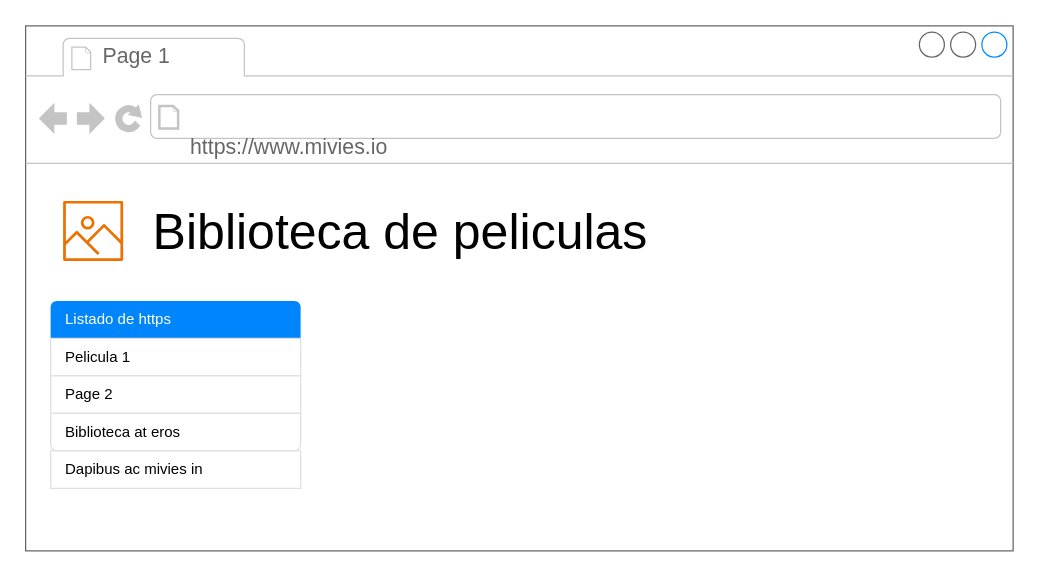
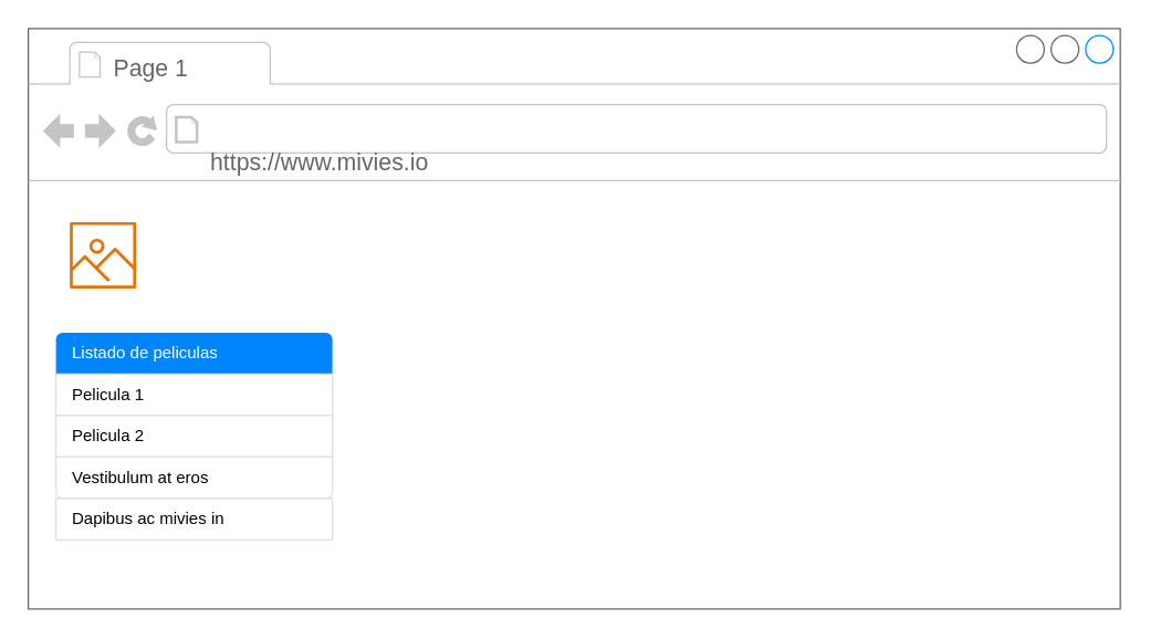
  <mxCell id="0" />
  <mxCell id="1" parent="0" />
  <mxCell id="2" value="" style="strokeWidth=1;shadow=0;dashed=0;align=center;html=1;shape=mxgraph.mockup.containers.browserWindow;rSize=0;strokeColor=#666666;strokeColor2=#008cff;strokeColor3=#c4c4c4;mainText=,;recursiveResize=0;" vertex="1" parent="1"><mxGeometry x="20" y="20" width="790" height="420" as="geometry" /></mxCell>
- <mxCell id="3" value="Page 1" style="strokeWidth=1;shadow=0;dashed=0;align=center;html=1;shape=mxgraph.mockup.containers.anchor;fontSize=17;fontColor=#666666;align=left;whiteSpace=wrap;" vertex="1" parent="2"><mxGeometry x="60" y="12" width="110" height="26" as="geometry" /></mxCell>
+ <mxCell id="3" value="Page 1" style="strokeWidth=1;shadow=0;dashed=0;align=center;html=1;shape=mxgraph.mockup.containers.anchor;fontSize=17;fontColor=#666666;align=left;whiteSpace=wrap;" vertex="1" parent="2"><mxGeometry x="60" y="12" width="75" height="35" as="geometry" /></mxCell>
  <mxCell id="4" value="https://www.mivies.io" style="strokeWidth=1;shadow=0;dashed=0;align=center;html=1;shape=mxgraph.mockup.containers.anchor;rSize=0;fontSize=17;fontColor=#666666;align=left;" vertex="1" parent="2"><mxGeometry x="130" y="85" width="250" height="26" as="geometry" /></mxCell>
  <mxCell id="5" value="" style="swimlane;fontStyle=0;childLayout=stackLayout;horizontal=1;startSize=0;horizontalStack=0;resizeParent=1;resizeParentMax=0;resizeLast=0;collapsible=0;marginBottom=0;whiteSpace=wrap;html=1;strokeColor=none;fillColor=none;" vertex="1" parent="2"><mxGeometry x="20" y="220" width="200" height="150" as="geometry" /></mxCell>
- <mxCell id="6" value="Listado de https" style="text;strokeColor=none;fillColor=#0085FC;align=left;verticalAlign=middle;spacingLeft=10;spacingRight=10;overflow=hidden;points=[[0,0.5],[1,0.5]];portConstraint=eastwest;rotatable=0;whiteSpace=wrap;html=1;shape=mxgraph.bootstrap.topButton;rSize=5;fontColor=#ffffff;" vertex="1" parent="5"><mxGeometry width="200" height="30" as="geometry" /></mxCell>
+ <mxCell id="6" value="Listado de peliculas" style="text;strokeColor=none;fillColor=#0085FC;align=left;verticalAlign=middle;spacingLeft=10;spacingRight=10;overflow=hidden;points=[[0,0.5],[1,0.5]];portConstraint=eastwest;rotatable=0;whiteSpace=wrap;html=1;shape=mxgraph.bootstrap.topButton;rSize=5;fontColor=#ffffff;" vertex="1" parent="5"><mxGeometry width="200" height="30" as="geometry" /></mxCell>
  <mxCell id="7" value="Pelicula 1" style="text;strokeColor=#DFDFDF;fillColor=#FFFFFF;align=left;verticalAlign=middle;spacingLeft=10;spacingRight=10;overflow=hidden;points=[[0,0.5],[1,0.5]];portConstraint=eastwest;rotatable=0;whiteSpace=wrap;html=1;rSize=5;fontColor=#000000;" vertex="1" parent="5"><mxGeometry y="30" width="200" height="30" as="geometry" /></mxCell>
- <mxCell id="8" value="Page 2" style="text;strokeColor=#DFDFDF;fillColor=#FFFFFF;align=left;verticalAlign=middle;spacingLeft=10;spacingRight=10;overflow=hidden;points=[[0,0.5],[1,0.5]];portConstraint=eastwest;rotatable=0;whiteSpace=wrap;html=1;rSize=5;fontColor=#000000;" vertex="1" parent="5"><mxGeometry y="60" width="200" height="30" as="geometry" /></mxCell>
- <mxCell id="9" value="Biblioteca at eros" style="text;strokeColor=#DFDFDF;fillColor=#FFFFFF;align=left;verticalAlign=middle;spacingLeft=10;spacingRight=10;overflow=hidden;points=[[0,0.5],[1,0.5]];portConstraint=eastwest;rotatable=0;whiteSpace=wrap;html=1;shape=mxgraph.bootstrap.bottomButton;rSize=5;fontColor=#000000;" vertex="1" parent="5"><mxGeometry y="90" width="200" height="30" as="geometry" /></mxCell>
+ <mxCell id="8" value="Pelicula 2" style="text;strokeColor=#DFDFDF;fillColor=#FFFFFF;align=left;verticalAlign=middle;spacingLeft=10;spacingRight=10;overflow=hidden;points=[[0,0.5],[1,0.5]];portConstraint=eastwest;rotatable=0;whiteSpace=wrap;html=1;rSize=5;fontColor=#000000;" vertex="1" parent="5"><mxGeometry y="60" width="200" height="30" as="geometry" /></mxCell>
+ <mxCell id="9" value="Vestibulum at eros" style="text;strokeColor=#DFDFDF;fillColor=#FFFFFF;align=left;verticalAlign=middle;spacingLeft=10;spacingRight=10;overflow=hidden;points=[[0,0.5],[1,0.5]];portConstraint=eastwest;rotatable=0;whiteSpace=wrap;html=1;shape=mxgraph.bootstrap.bottomButton;rSize=5;fontColor=#000000;" vertex="1" parent="5"><mxGeometry y="90" width="200" height="30" as="geometry" /></mxCell>
  <mxCell id="10" value="Dapibus ac mivies in" style="text;strokeColor=#DFDFDF;fillColor=#FFFFFF;align=left;verticalAlign=middle;spacingLeft=10;spacingRight=10;overflow=hidden;points=[[0,0.5],[1,0.5]];portConstraint=eastwest;rotatable=0;whiteSpace=wrap;html=1;rSize=5;fontColor=#000000;" vertex="1" parent="5"><mxGeometry y="120" width="200" height="30" as="geometry" /></mxCell>
  <mxCell id="11" value="" style="sketch=0;outlineConnect=0;fontColor=#232F3E;gradientColor=none;fillColor=#ED7100;strokeColor=none;dashed=0;verticalLabelPosition=bottom;verticalAlign=top;align=center;html=1;fontSize=12;fontStyle=0;aspect=fixed;pointerEvents=1;shape=mxgraph.aws4.container_registry_image;" vertex="1" parent="2"><mxGeometry x="30" y="140" width="48" height="48" as="geometry" /></mxCell>
- <mxCell id="12" value="Biblioteca de peliculas" style="text;html=1;align=center;verticalAlign=middle;whiteSpace=wrap;rounded=0;fontSize=40;" vertex="1" parent="2"><mxGeometry x="90" y="149" width="420" height="30" as="geometry" /></mxCell>
